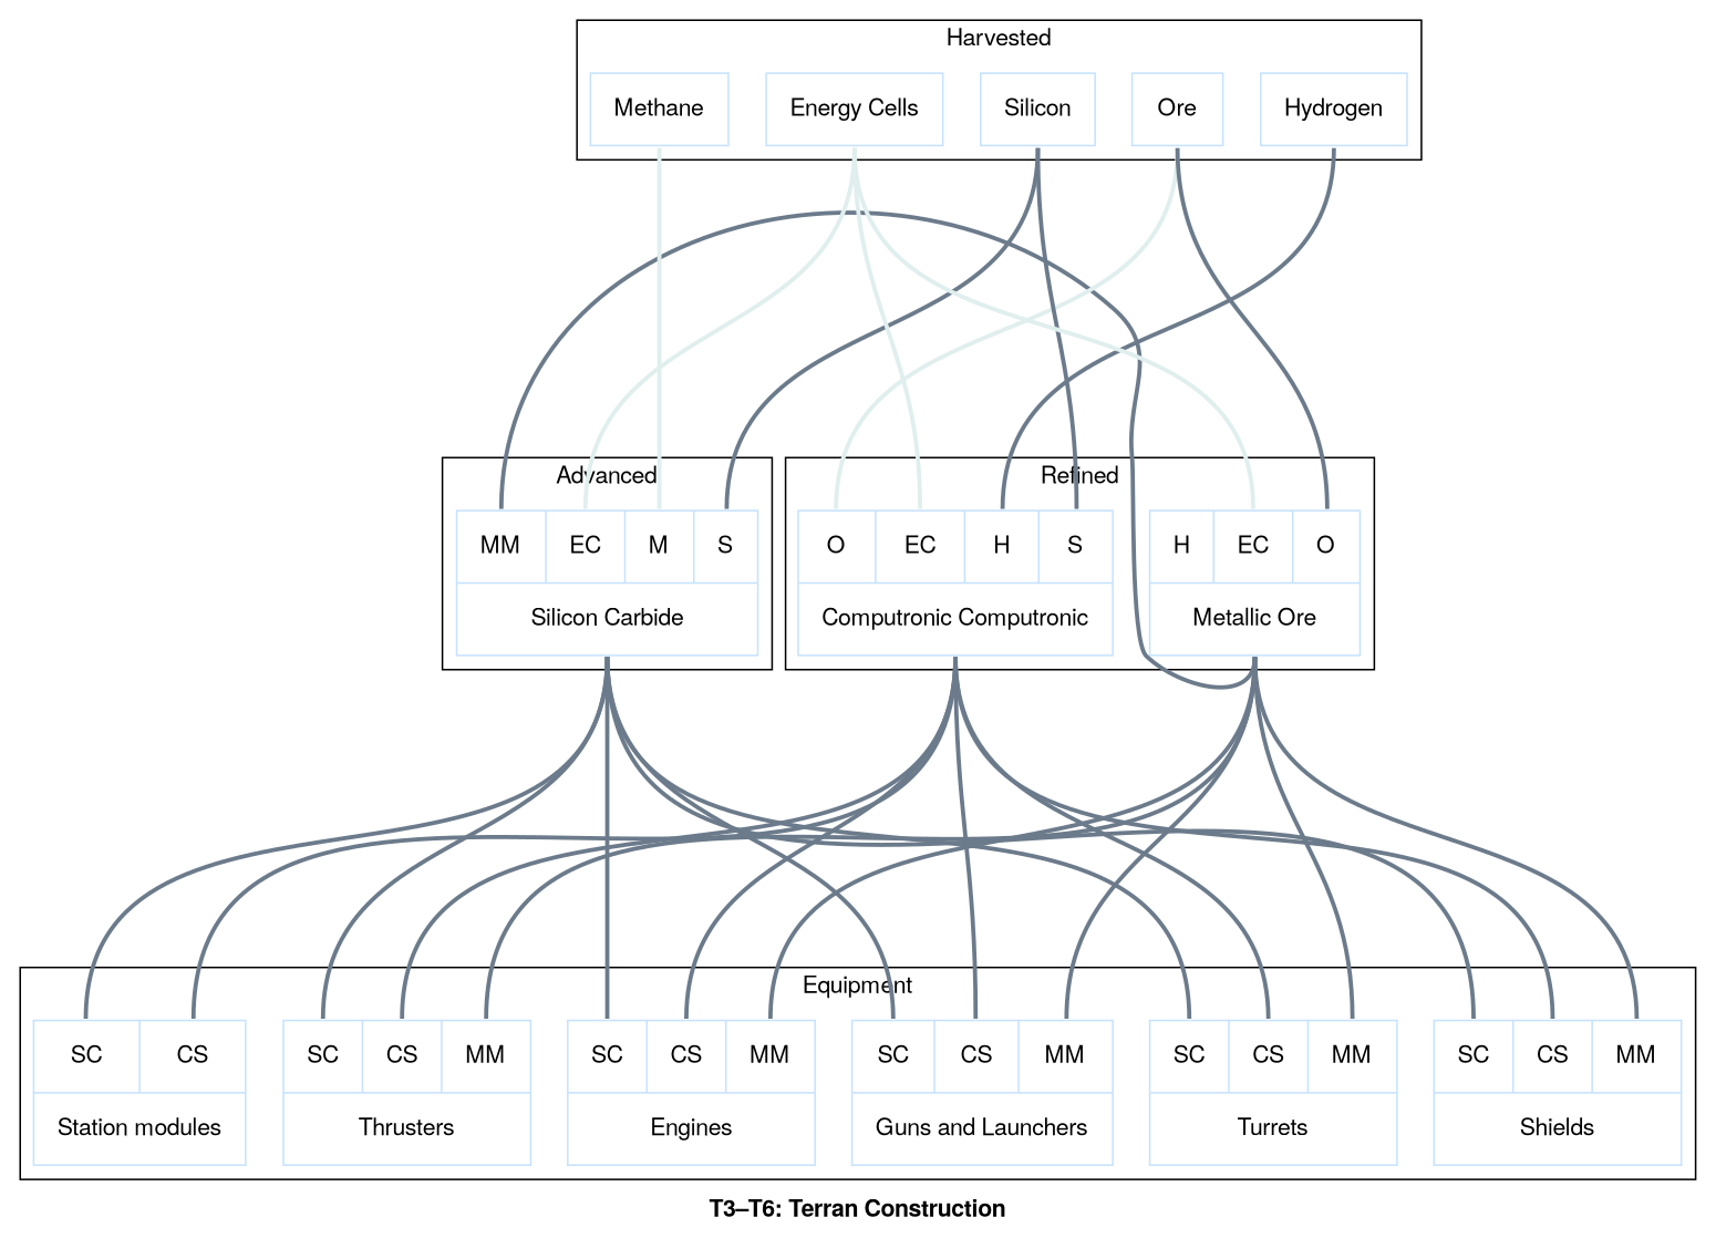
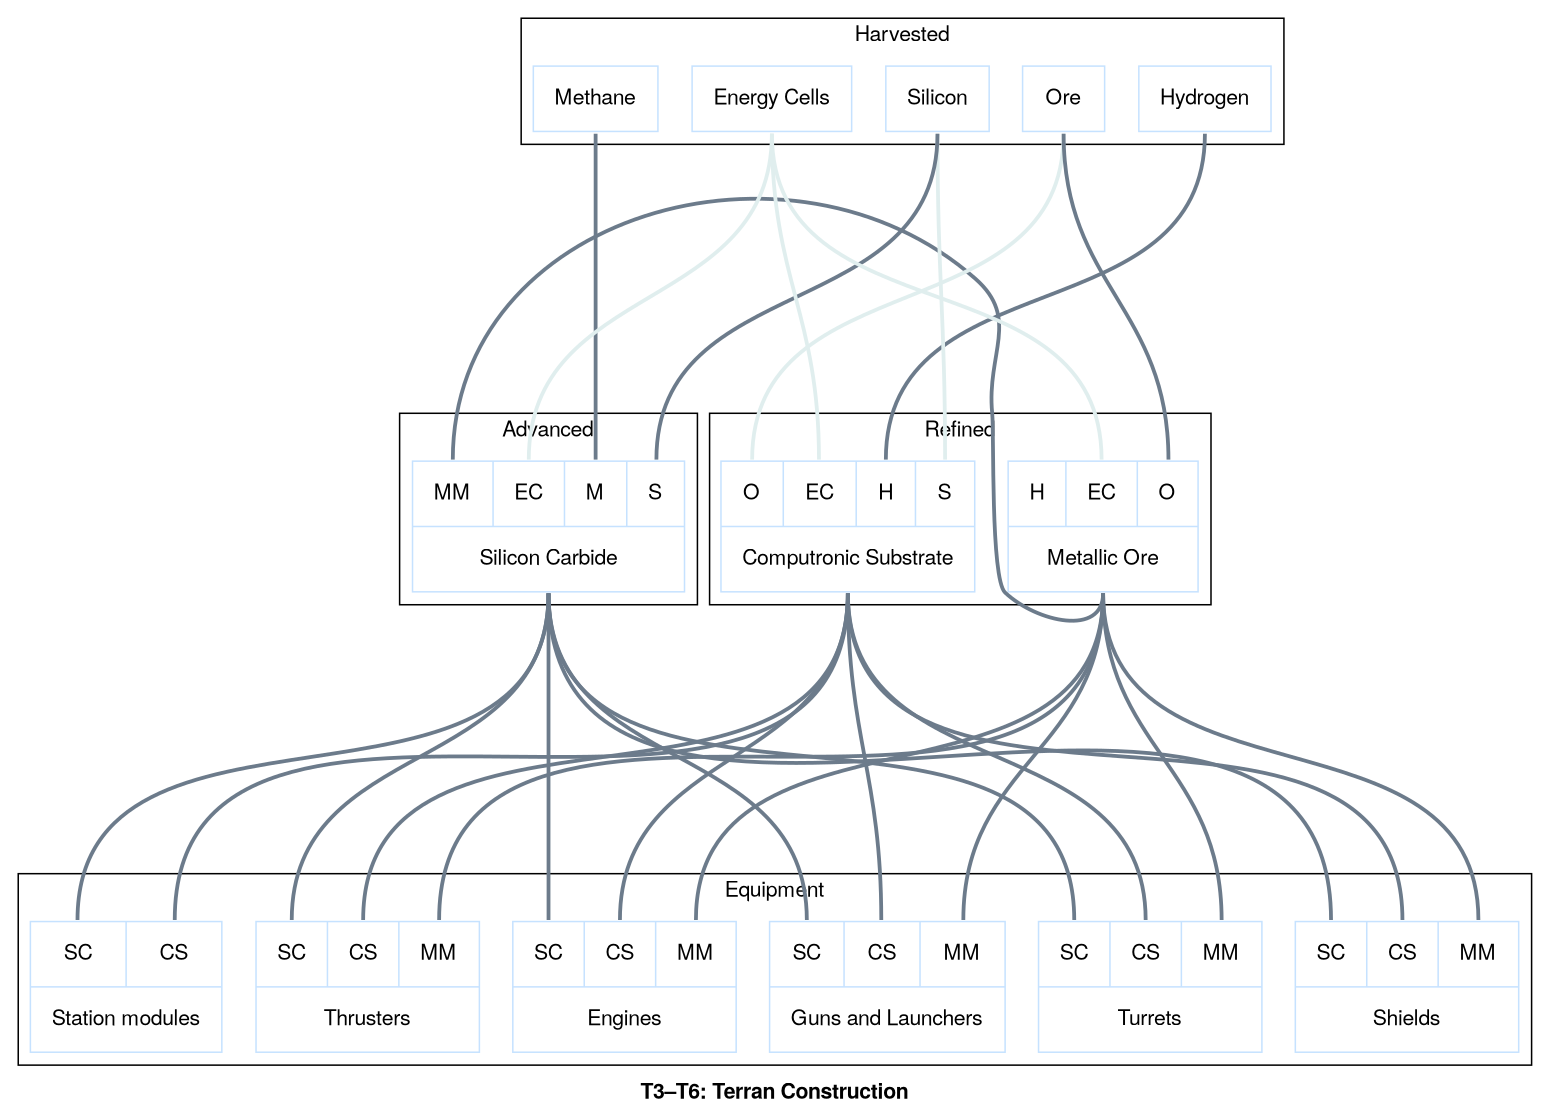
  graph {
    compound=true
    fontname="Helvetica,Arial,sans-serif"
    label=<<b>T3–T6: Terran Construction</b>>
    nodesep=0.3
    ranksep=3
    node [color=slategray1 colour=lightsteelblue2 fontname="Helvetica,Arial,sans-serif" margin=0.2 penwidth=1 shape=record]
    edge [arrowType=normal arrowhead=normal arrowtype=normal color=slategray4 fontname="Helvetica,Arial,sans-serif" headport="computronic_substrate:n" penwidth=2.5 tailport="output:s"]
-   n1 [label="{{<ore> O|<energy_cells> EC|<hydrogen> H|<silicon> S}|<output> Computronic Computronic}"]
+   n1 [label="{{<ore> O|<energy_cells> EC|<hydrogen> H|<silicon> S}|<output> Computronic Substrate}"]
    n2 [label="{{<helium> H|<energy_cells> EC|<ore> O}|<output> Metallic Ore}"]
    n3 [label="{<output> Methane}"]
    n4 [label="{<output> Ore}"]
    n5 [label="{<output> Hydrogen}"]
    n6 [label="{<output> Silicon}"]
    n7 [label="{<output> Energy Cells}"]
    n8 [label="{{<metallic_microlattice> MM|<energy_cells> EC|<methane> M|<silicon> S}|<output> Silicon Carbide}"]
    n9 [colour=hotpink1 label="{{<silicon_carbide> SC|<computronic_substrate> CS}|<output> Station modules}"]
    n10 [colour=hotpink1 label="{{<silicon_carbide> SC|<computronic_substrate> CS|<metallic_microlattice> MM}|<output> Engines}"]
    n11 [colour=hotpink1 label="{{<silicon_carbide> SC|<computronic_substrate> CS|<metallic_microlattice> MM}|<output> Thrusters}"]
    n12 [colour=hotpink1 label="{{<silicon_carbide> SC|<computronic_substrate> CS|<metallic_microlattice> MM}|<output> Shields}"]
    n13 [colour=hotpink1 label="{{<silicon_carbide> SC|<computronic_substrate> CS|<metallic_microlattice> MM}|<output> Turrets}"]
    n14 [colour=hotpink1 label="{{<silicon_carbide> SC|<computronic_substrate> CS|<metallic_microlattice> MM}|<output> Guns and Launchers}"]
    subgraph sub_1 {
      cluster=true
      label=Refined
      n1
      n2
    }
    subgraph sub_2 {
      cluster=true
      label=Harvested
      n3
      n4
      n5
      n6
      n7
    }
    subgraph sub_3 {
      cluster=true
      label=Advanced
      n8
    }
    subgraph sub_4 {
      cluster=true
      label=Equipment
      n9
      n10
      n11
      n12
      n13
      n14
    }
    n1 -- n9
    n1 -- n10
    n1 -- n11
    n1 -- n12
    n1 -- n13
    n1 -- n14
    n2 -- n8 [headport="metallic_microlattice:n"]
    n2 -- n10 [headport="metallic_microlattice:n"]
    n2 -- n11 [headport="metallic_microlattice:n"]
    n2 -- n12 [headport="metallic_microlattice:n"]
    n2 -- n13 [headport="metallic_microlattice:n"]
    n2 -- n14 [headport="metallic_microlattice:n"]
-   n3 -- n8 [color=azure2 headport="methane:n"]
+   n3 -- n8 [headport="methane:n"]
    n4 -- n1 [color=azure2 headport="ore:n"]
    n4 -- n2 [headport="ore:n"]
    n5 -- n1 [headport="hydrogen:n"]
-   n6 -- n1 [headport="silicon:n"]
+   n6 -- n1 [color=azure2 headport="silicon:n"]
    n6 -- n8 [headport="silicon:n"]
    n7 -- n1 [color=azure2 headport="energy_cells:n"]
    n7 -- n2 [color=azure2 headport="energy_cells:n"]
    n7 -- n8 [color=azure2 headport="energy_cells:n"]
    n8 -- n9 [headport="silicon_carbide:n"]
    n8 -- n10 [headport="silicon_carbide:n"]
    n8 -- n11 [headport="silicon_carbide:n"]
    n8 -- n12 [headport="silicon_carbide:n"]
    n8 -- n13 [headport="silicon_carbide:n"]
    n8 -- n14 [headport="silicon_carbide:n"]
  }
